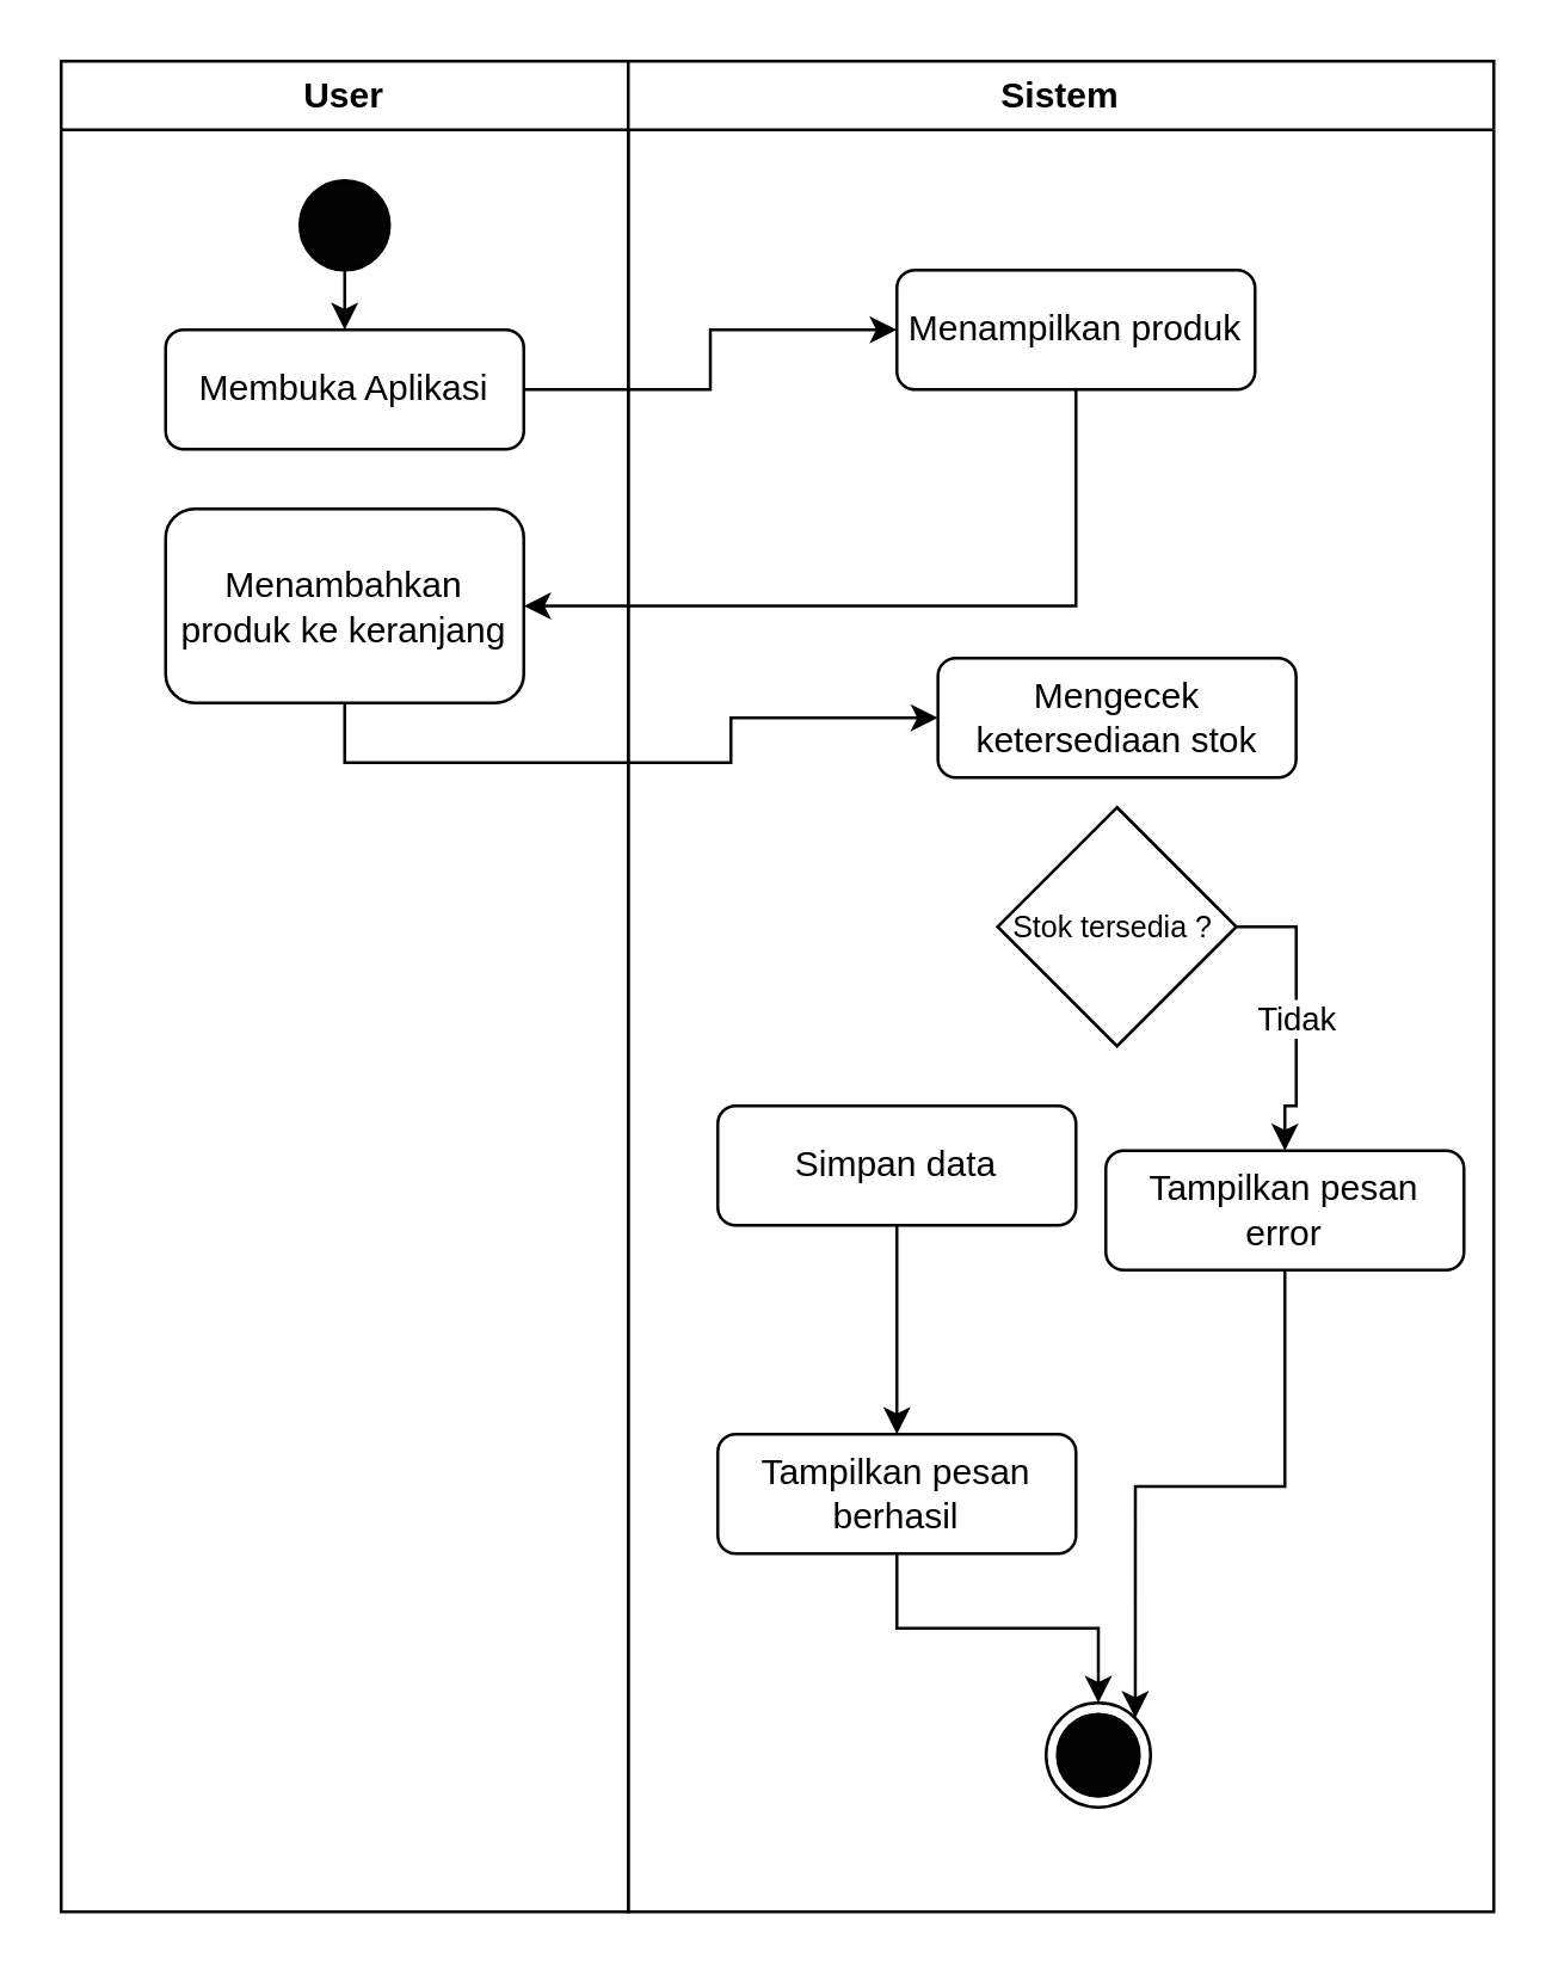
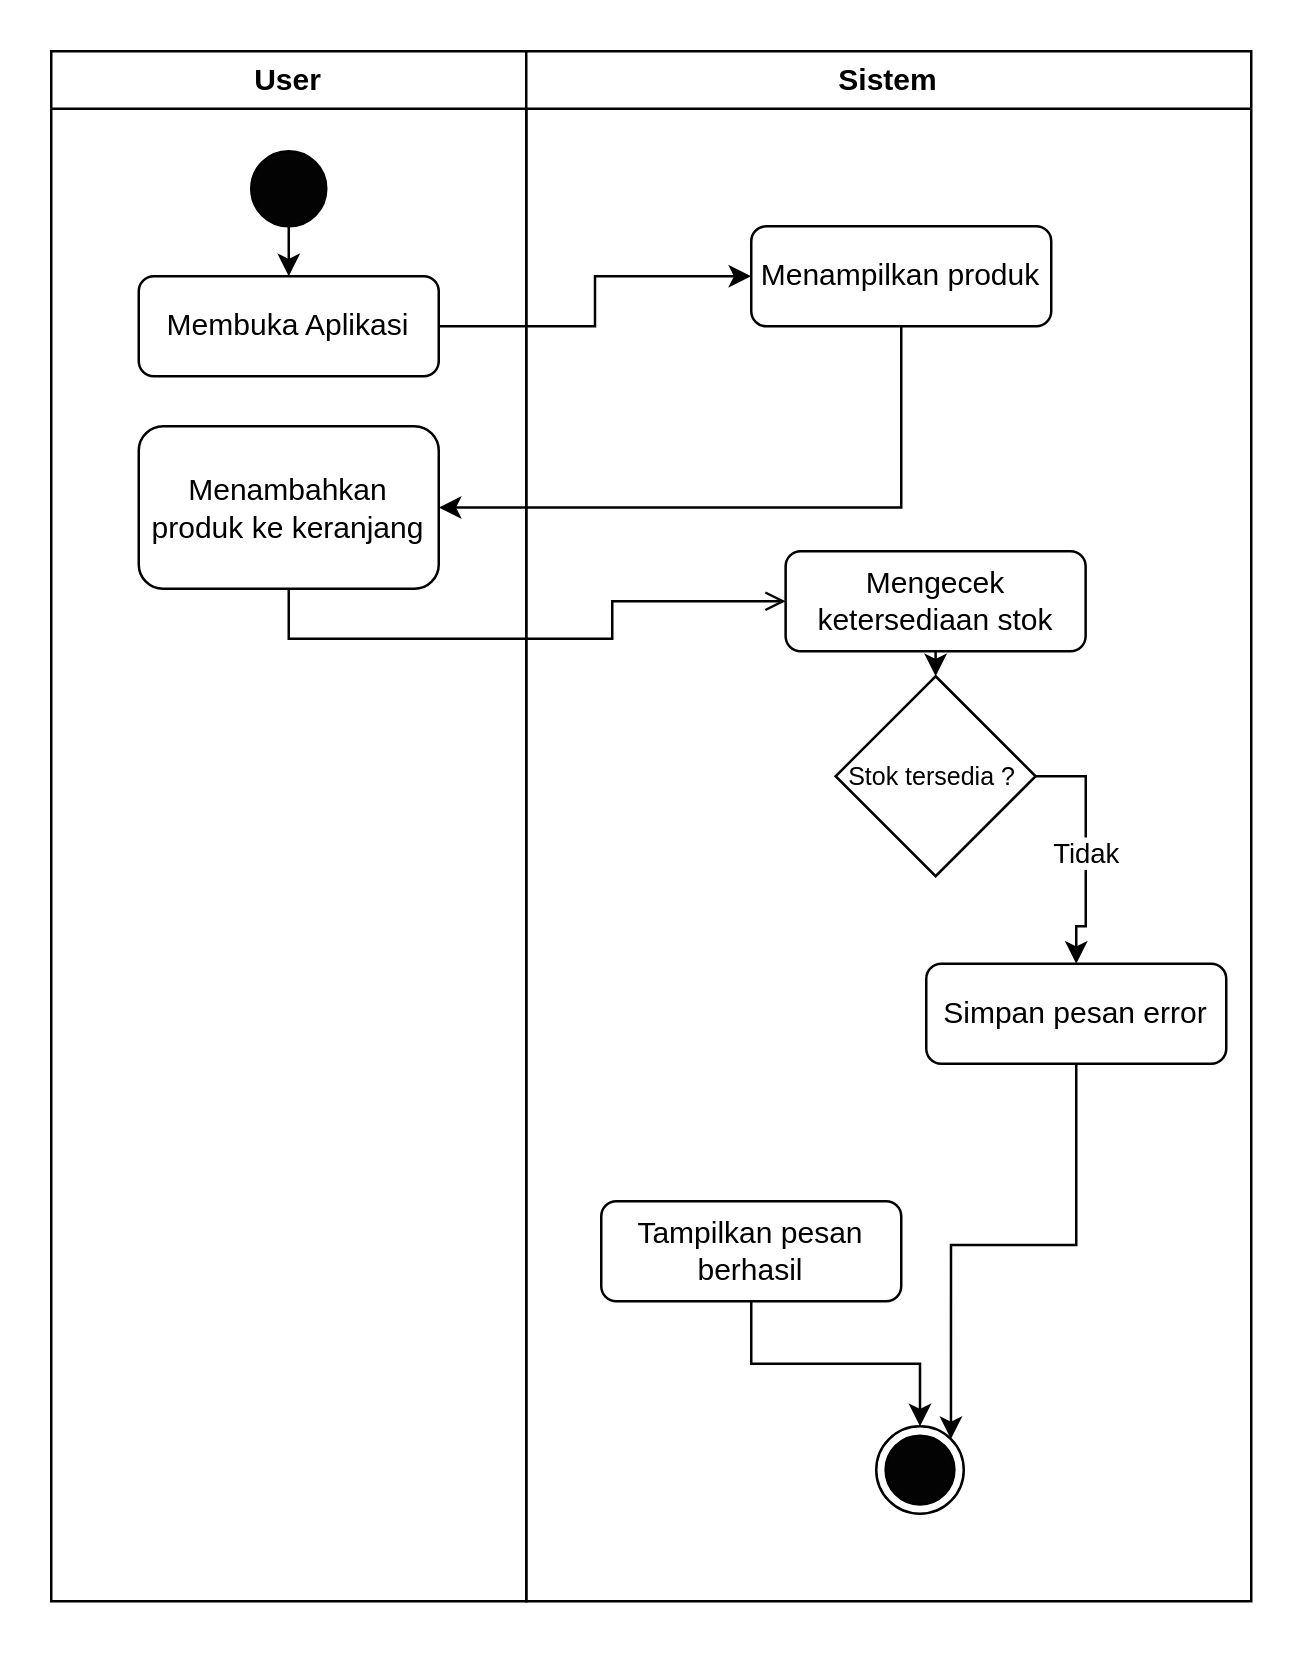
  <mxCell id="0" />
  <mxCell id="1" parent="0" />
  <mxCell id="2" value="User" style="swimlane;whiteSpace=wrap;html=1;" parent="1" vertex="1"><mxGeometry x="20" y="20" width="190" height="620" as="geometry" /></mxCell>
  <mxCell id="3" style="edgeStyle=orthogonalEdgeStyle;rounded=0;orthogonalLoop=1;jettySize=auto;html=1;exitX=0.5;exitY=1;exitDx=0;exitDy=0;entryX=0.5;entryY=0;entryDx=0;entryDy=0;" parent="2" source="4" target="5" edge="1"><mxGeometry relative="1" as="geometry" /></mxCell>
  <mxCell id="4" value="" style="ellipse;whiteSpace=wrap;html=1;aspect=fixed;fillColor=#030303;" parent="2" vertex="1"><mxGeometry x="80" y="40" width="30" height="30" as="geometry" /></mxCell>
  <mxCell id="5" value="Membuka Aplikasi" style="rounded=1;whiteSpace=wrap;html=1;" parent="2" vertex="1"><mxGeometry x="35" y="90" width="120" height="40" as="geometry" /></mxCell>
  <mxCell id="6" value="Menambahkan produk ke keranjang" style="rounded=1;whiteSpace=wrap;html=1;" parent="2" vertex="1"><mxGeometry x="35" y="150" width="120" height="65" as="geometry" /></mxCell>
  <mxCell id="7" value="Sistem" style="swimlane;whiteSpace=wrap;html=1;" parent="1" vertex="1"><mxGeometry x="210" y="20" width="290" height="620" as="geometry" /></mxCell>
  <mxCell id="8" value="Menampilkan produk" style="rounded=1;whiteSpace=wrap;html=1;" parent="7" vertex="1"><mxGeometry x="90" y="70" width="120" height="40" as="geometry" /></mxCell>
+ <mxCell id="9" style="edgeStyle=orthogonalEdgeStyle;rounded=0;orthogonalLoop=1;jettySize=auto;html=1;exitX=0.5;exitY=1;exitDx=0;exitDy=0;entryX=0.5;entryY=0;entryDx=0;entryDy=0;" parent="7" source="10" target="13" edge="1"><mxGeometry relative="1" as="geometry" /></mxCell>
  <mxCell id="10" value="Mengecek ketersediaan stok" style="rounded=1;whiteSpace=wrap;html=1;" parent="7" vertex="1"><mxGeometry x="103.75" y="200" width="120" height="40" as="geometry" /></mxCell>
  <mxCell id="11" style="edgeStyle=orthogonalEdgeStyle;rounded=0;orthogonalLoop=1;jettySize=auto;html=1;exitX=1;exitY=0.5;exitDx=0;exitDy=0;" parent="7" source="13" target="17" edge="1"><mxGeometry relative="1" as="geometry" /></mxCell>
  <mxCell id="12" value="Tidak" style="edgeLabel;html=1;align=center;verticalAlign=middle;resizable=0;points=[];" vertex="1" connectable="0" parent="11"><mxGeometry x="0.033" relative="1" as="geometry"><mxPoint as="offset" /></mxGeometry></mxCell>
  <mxCell id="13" value="&lt;font style=&quot;font-size: 10px;&quot;&gt;Stok tersedia ?&amp;nbsp;&lt;/font&gt;" style="rhombus;whiteSpace=wrap;html=1;" parent="7" vertex="1"><mxGeometry x="123.75" y="250" width="80" height="80" as="geometry" /></mxCell>
  <mxCell id="14" style="edgeStyle=orthogonalEdgeStyle;rounded=0;orthogonalLoop=1;jettySize=auto;html=1;exitX=0.5;exitY=1;exitDx=0;exitDy=0;" parent="7" source="15" target="19" edge="1"><mxGeometry relative="1" as="geometry" /></mxCell>
  <mxCell id="15" value="Tampilkan pesan berhasil" style="rounded=1;whiteSpace=wrap;html=1;" parent="7" vertex="1"><mxGeometry x="30" y="460" width="120" height="40" as="geometry" /></mxCell>
  <mxCell id="16" style="edgeStyle=orthogonalEdgeStyle;rounded=0;orthogonalLoop=1;jettySize=auto;html=1;exitX=0.5;exitY=1;exitDx=0;exitDy=0;entryX=1;entryY=0;entryDx=0;entryDy=0;" parent="7" source="17" target="19" edge="1"><mxGeometry relative="1" as="geometry"><mxPoint x="180" y="480" as="targetPoint" /></mxGeometry></mxCell>
- <mxCell id="17" value="Tampilkan pesan error" style="rounded=1;whiteSpace=wrap;html=1;" parent="7" vertex="1"><mxGeometry x="160" y="365" width="120" height="40" as="geometry" /></mxCell>
+ <mxCell id="17" value="Simpan pesan error" style="rounded=1;whiteSpace=wrap;html=1;" parent="7" vertex="1"><mxGeometry x="160" y="365" width="120" height="40" as="geometry" /></mxCell>
  <mxCell id="18" value="" style="group" vertex="1" connectable="0" parent="7"><mxGeometry x="140" y="550" width="35" height="35" as="geometry" /></mxCell>
  <mxCell id="19" value="" style="ellipse;whiteSpace=wrap;html=1;aspect=fixed;gradientColor=none;strokeColor=default;strokeWidth=1;" parent="18" vertex="1"><mxGeometry width="35" height="35" as="geometry" /></mxCell>
  <mxCell id="20" value="" style="ellipse;whiteSpace=wrap;html=1;aspect=fixed;fillColor=#030303;" parent="18" vertex="1"><mxGeometry x="3.75" y="3.75" width="27.5" height="27.5" as="geometry" /></mxCell>
- <mxCell id="21" style="edgeStyle=orthogonalEdgeStyle;rounded=0;orthogonalLoop=1;jettySize=auto;html=1;exitX=0.5;exitY=1;exitDx=0;exitDy=0;" edge="1" parent="7" source="22" target="15"><mxGeometry relative="1" as="geometry" /></mxCell>
- <mxCell id="22" value="Simpan data" style="rounded=1;whiteSpace=wrap;html=1;" vertex="1" parent="7"><mxGeometry x="30" y="350" width="120" height="40" as="geometry" /></mxCell>
  <mxCell id="23" style="edgeStyle=orthogonalEdgeStyle;rounded=0;orthogonalLoop=1;jettySize=auto;html=1;exitX=1;exitY=0.5;exitDx=0;exitDy=0;entryX=0;entryY=0.5;entryDx=0;entryDy=0;" parent="1" source="5" target="8" edge="1"><mxGeometry relative="1" as="geometry" /></mxCell>
  <mxCell id="24" style="edgeStyle=orthogonalEdgeStyle;rounded=0;orthogonalLoop=1;jettySize=auto;html=1;exitX=0.5;exitY=1;exitDx=0;exitDy=0;entryX=1;entryY=0.5;entryDx=0;entryDy=0;" parent="1" source="8" target="6" edge="1"><mxGeometry relative="1" as="geometry" /></mxCell>
- <mxCell id="25" style="edgeStyle=orthogonalEdgeStyle;rounded=0;orthogonalLoop=1;jettySize=auto;html=1;exitX=0.5;exitY=1;exitDx=0;exitDy=0;entryX=0;entryY=0.5;entryDx=0;entryDy=0;" parent="1" source="6" target="10" edge="1"><mxGeometry relative="1" as="geometry" /></mxCell>
+ <mxCell id="25" style="edgeStyle=orthogonalEdgeStyle;rounded=0;orthogonalLoop=1;jettySize=auto;html=1;exitX=0.5;exitY=1;exitDx=0;exitDy=0;entryX=0;entryY=0.5;entryDx=0;entryDy=0;endArrow=open;" parent="1" source="6" target="10" edge="1"><mxGeometry relative="1" as="geometry" /></mxCell>
